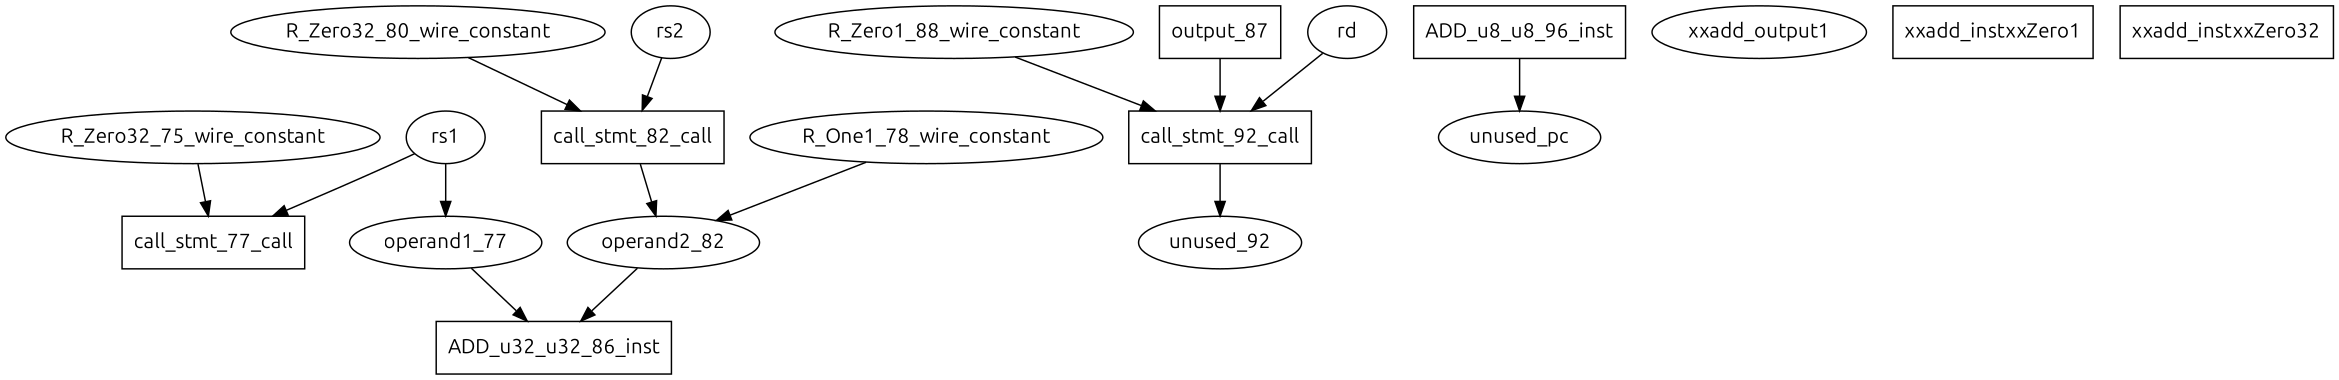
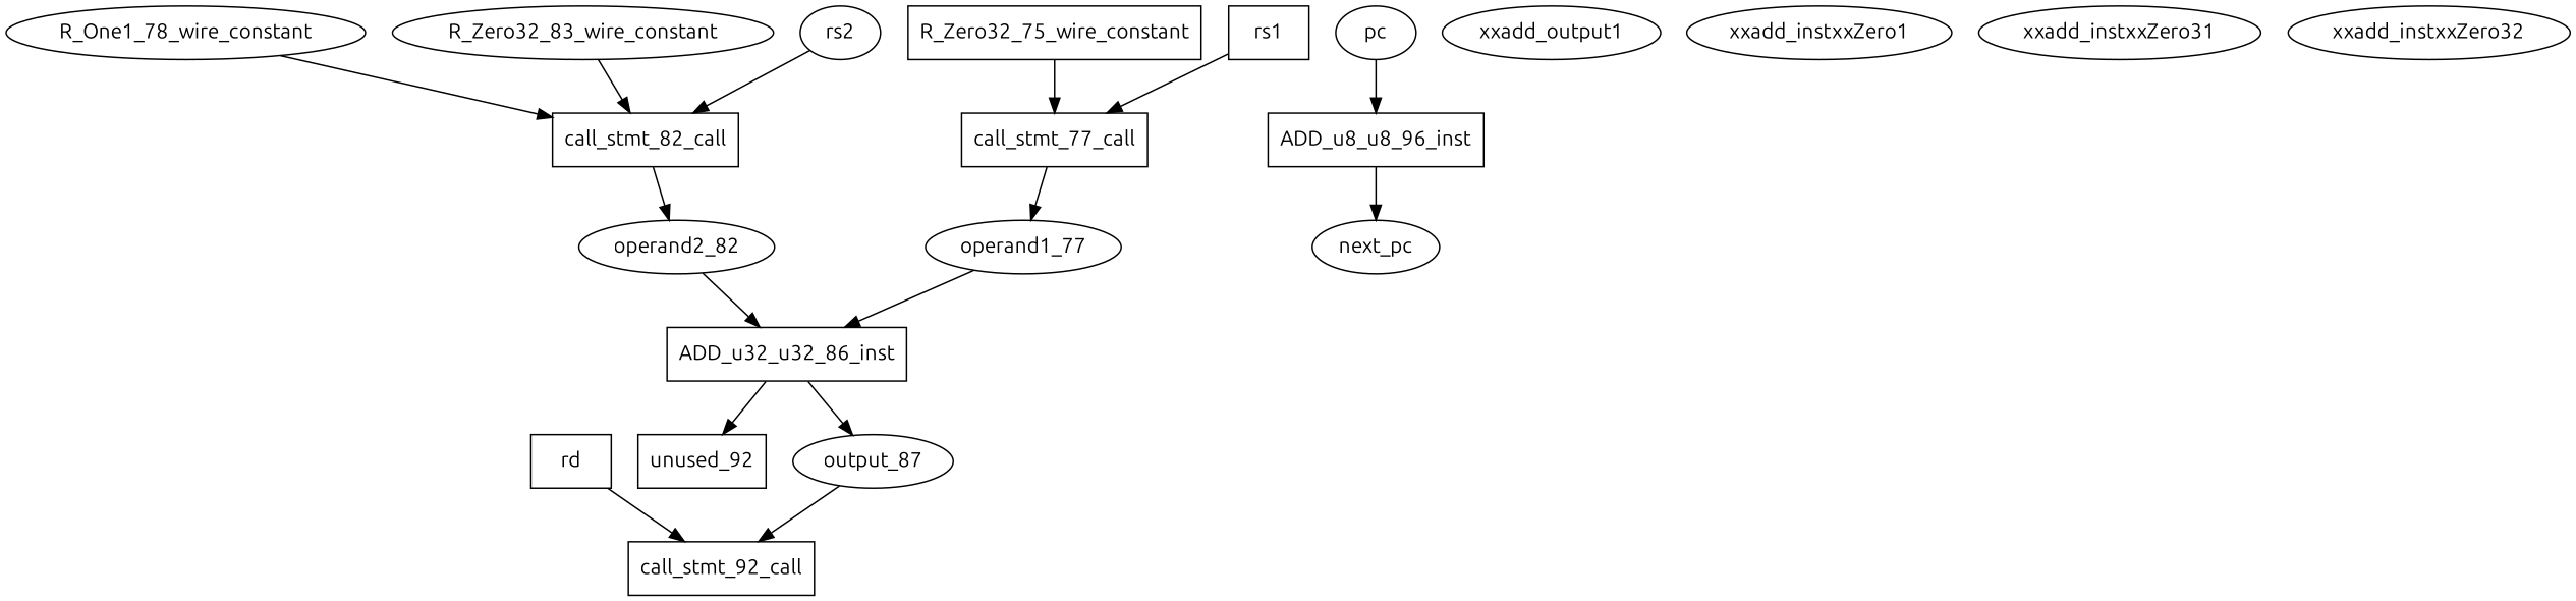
  digraph {
    fontname=Ubuntu
    node [fontname=Ubuntu shape=ellipse]
    edge [fontname=Ubuntu]
    call_stmt_77_call [shape=rectangle]
    operand1_77
    call_stmt_82_call [shape=rectangle]
    R_One1_78_wire_constant
    operand2_82
    call_stmt_92_call [shape=rectangle]
-   R_Zero1_88_wire_constant
-   unused_92
-   R_Zero32_75_wire_constant
-   R_Zero32_80_wire_constant
+   unused_92 [shape=box]
+   R_Zero32_75_wire_constant [shape=box]
+   R_Zero32_80_wire_constant [label=R_Zero32_83_wire_constant]
    ADD_u8_u8_96_inst [shape=rectangle]
-   next_pc [label=unused_pc shape=""]
+   next_pc [shape=""]
    ADD_u32_u32_86_inst [shape=rectangle]
-   output_87 [shape=box]
+   output_87
    n15 [label=xxadd_output1]
-   xxadd_instxxZero1 [shape=box]
-   xxadd_instxxZero32 [shape=box]
-   rs1 [shape=""]
+   xxadd_instxxZero1
+   xxadd_instxxZero31
+   xxadd_instxxZero32
+   pc [shape=""]
+   rs1 [shape=box]
    rs2 [shape=""]
-   rd [shape=""]
-   rs1 -> operand1_77
+   rd [shape=box]
+   call_stmt_77_call -> operand1_77
    operand1_77 -> ADD_u32_u32_86_inst
    call_stmt_82_call -> operand2_82
-   R_One1_78_wire_constant -> operand2_82
+   R_One1_78_wire_constant -> call_stmt_82_call
    operand2_82 -> ADD_u32_u32_86_inst
-   call_stmt_92_call -> unused_92
-   R_Zero1_88_wire_constant -> call_stmt_92_call
+   ADD_u32_u32_86_inst -> unused_92
    R_Zero32_75_wire_constant -> call_stmt_77_call
    R_Zero32_80_wire_constant -> call_stmt_82_call
    ADD_u8_u8_96_inst -> next_pc
+   ADD_u32_u32_86_inst -> output_87
    output_87 -> call_stmt_92_call
+   pc -> ADD_u8_u8_96_inst
    rs1 -> call_stmt_77_call
    rs2 -> call_stmt_82_call
    rd -> call_stmt_92_call
  }
